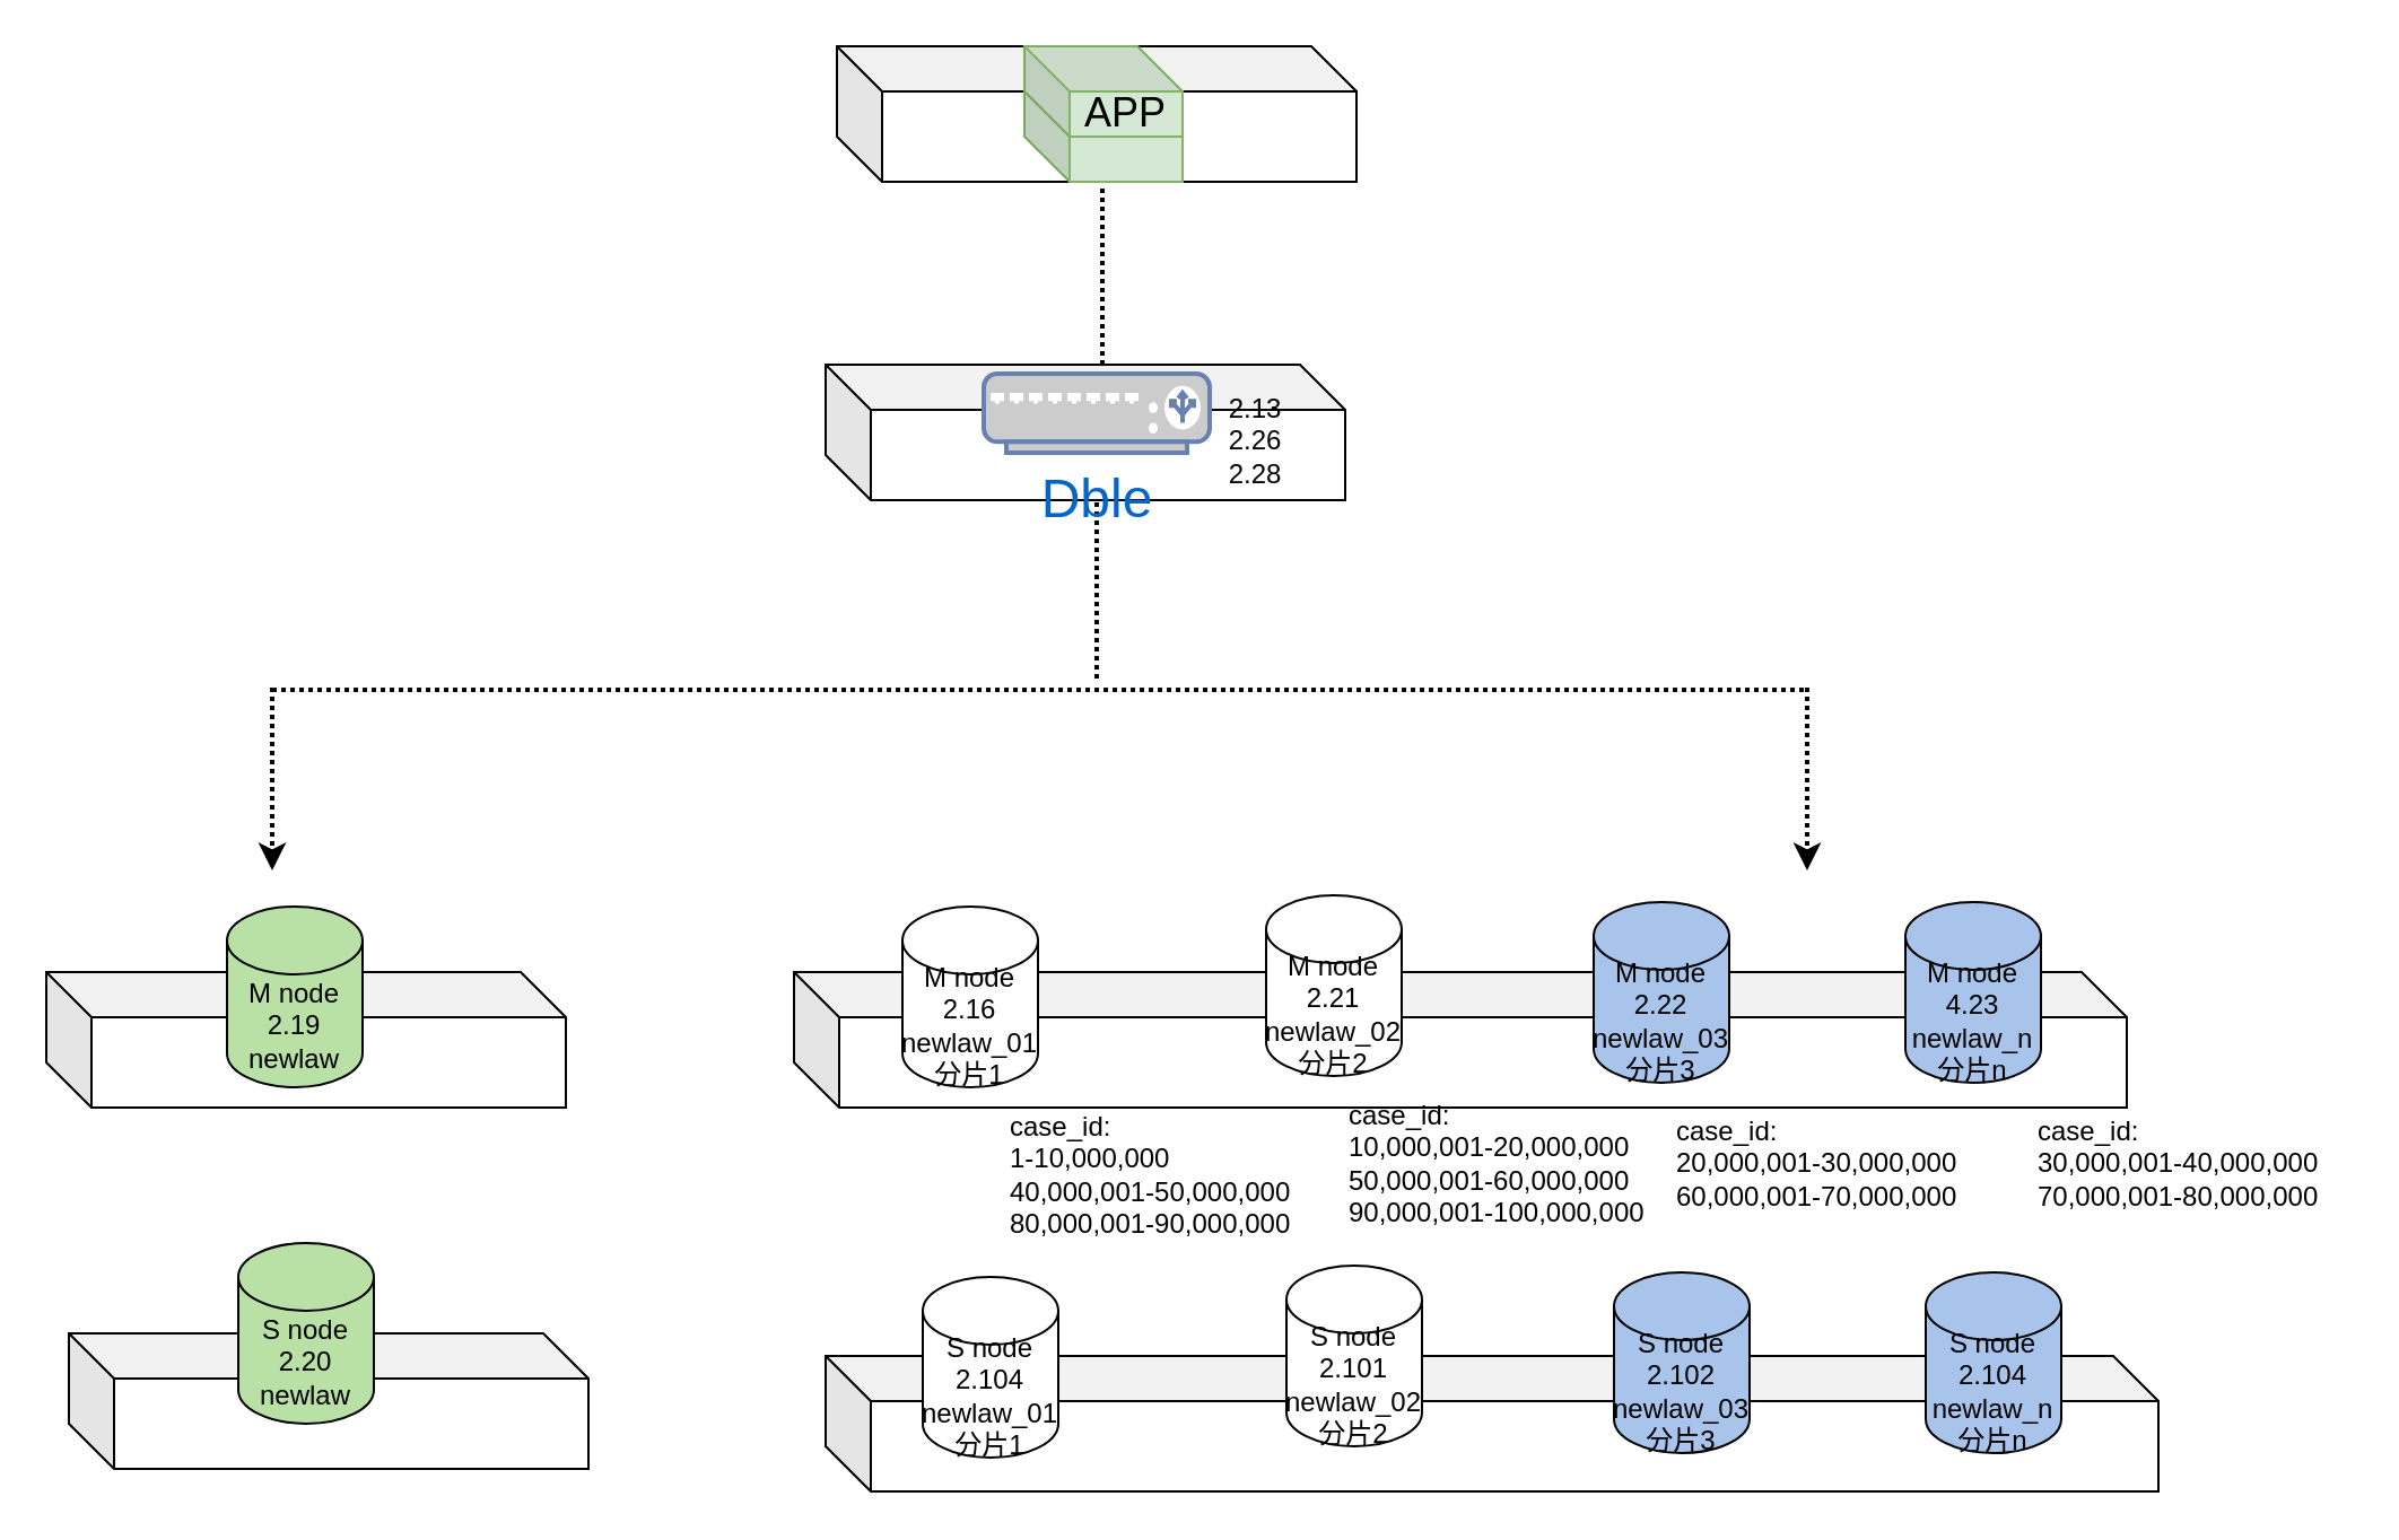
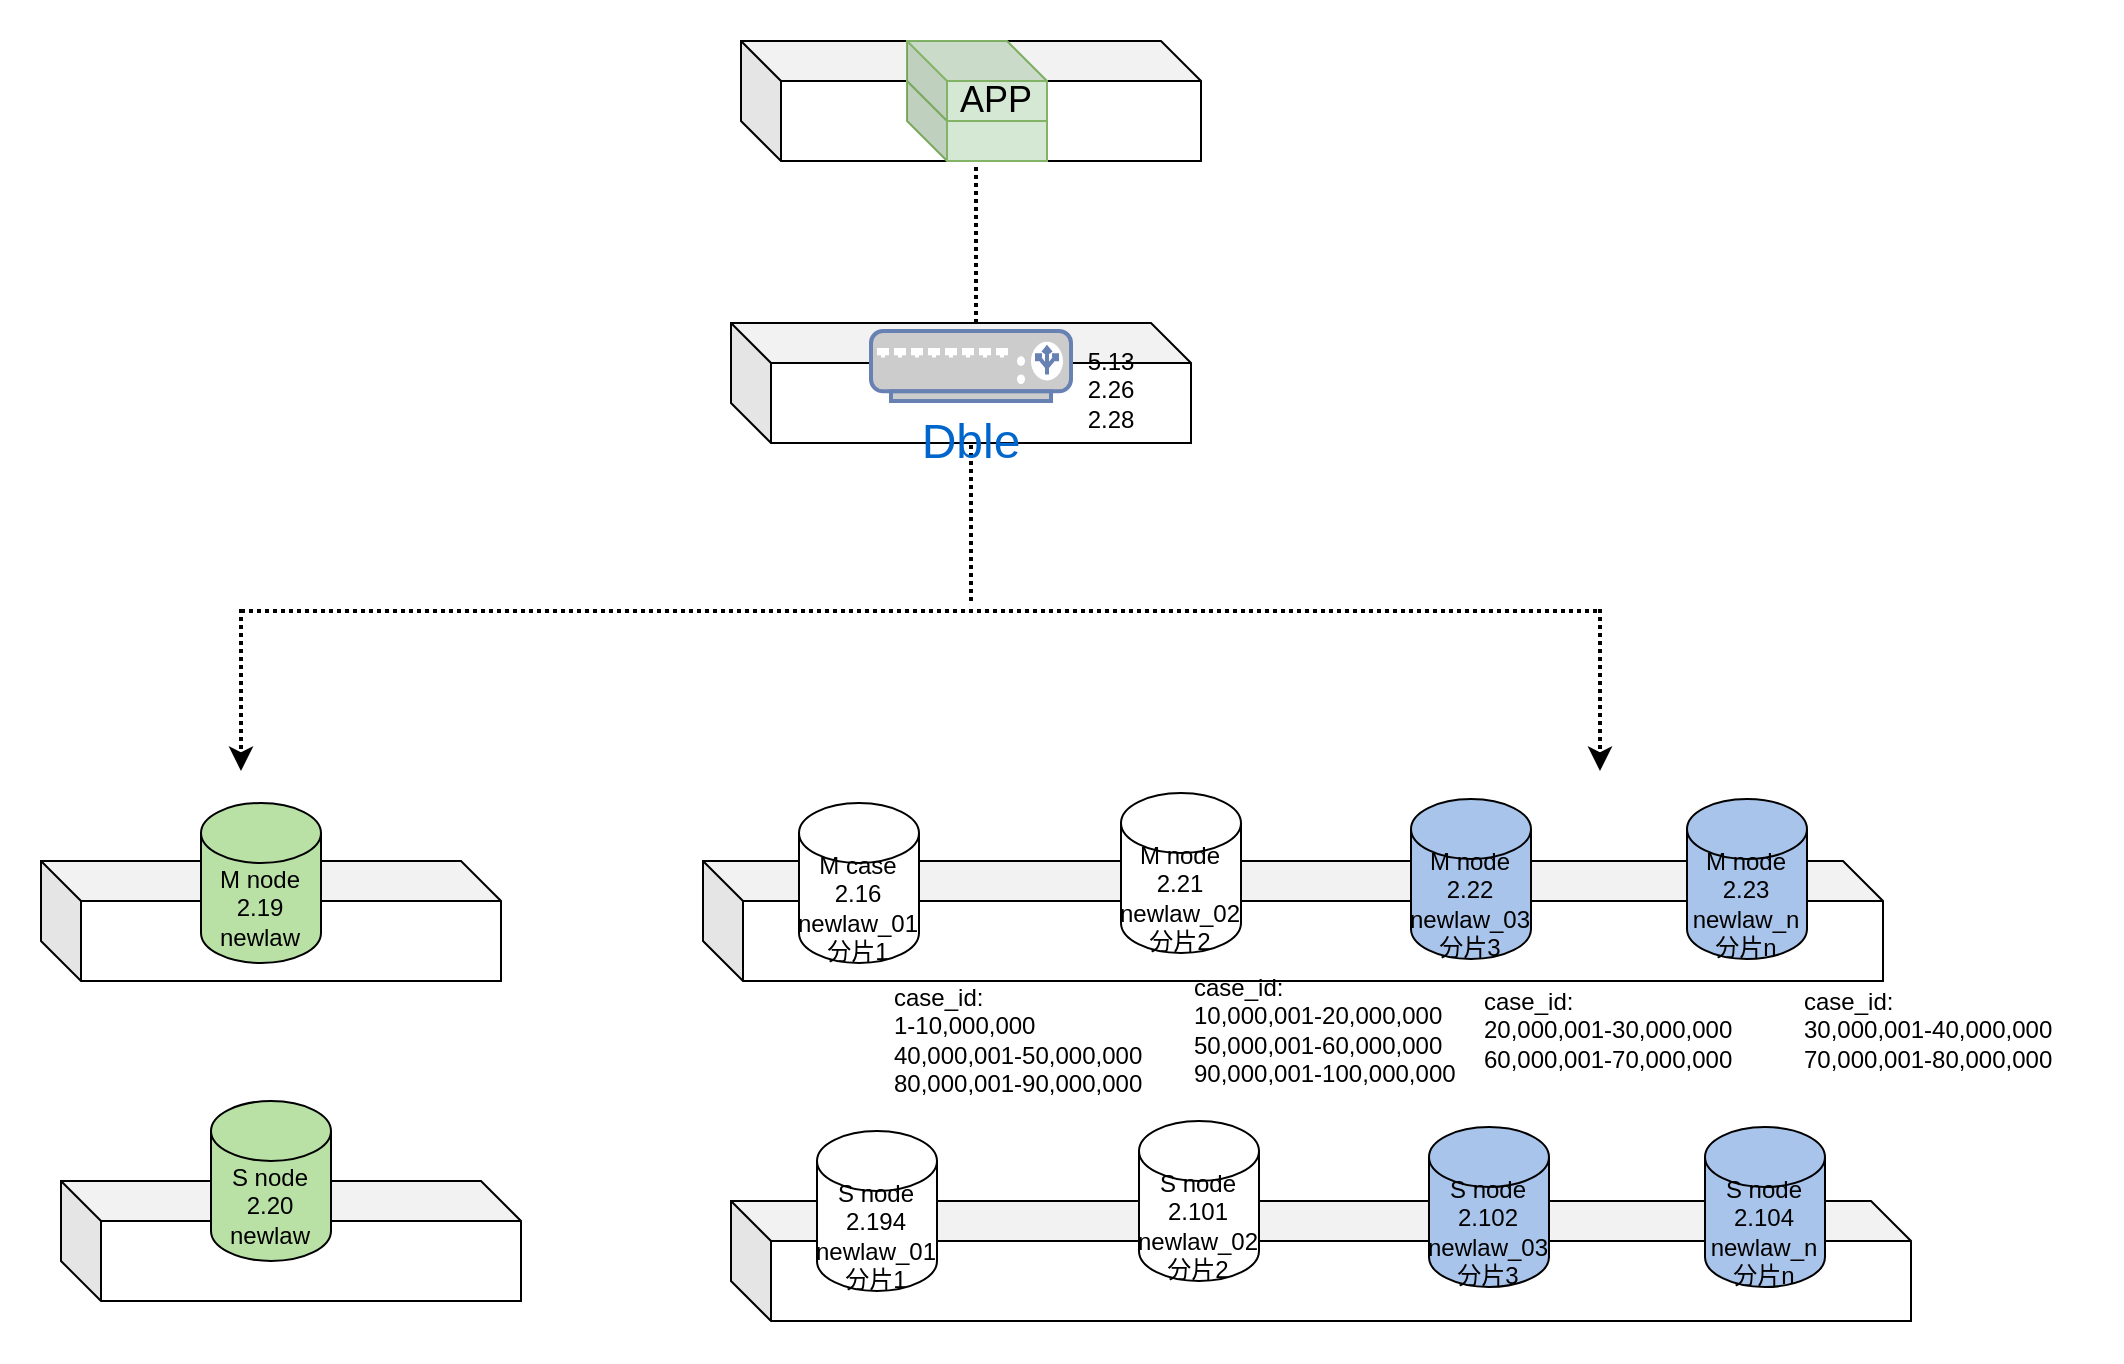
  <mxCell id="0" />
  <mxCell id="1" parent="0" />
  <mxCell id="2" value="" style="shape=cube;whiteSpace=wrap;html=1;boundedLbl=1;backgroundOutline=1;darkOpacity=0.05;darkOpacity2=0.1;" parent="1" vertex="1"><mxGeometry x="351" y="430" width="590" height="60" as="geometry" /></mxCell>
  <mxCell id="3" value="M node 2.21&lt;br&gt;newlaw_02&lt;br&gt;分片2" style="shape=cylinder3;whiteSpace=wrap;html=1;boundedLbl=1;backgroundOutline=1;size=15;" parent="1" vertex="1"><mxGeometry x="560" y="396" width="60" height="80" as="geometry" /></mxCell>
  <mxCell id="4" value="M node 2.22&lt;br&gt;newlaw_03&lt;br&gt;分片3" style="shape=cylinder3;whiteSpace=wrap;html=1;boundedLbl=1;backgroundOutline=1;size=15;fillColor=#A9C4EB;" parent="1" vertex="1"><mxGeometry x="705" y="399" width="60" height="80" as="geometry" /></mxCell>
- <mxCell id="5" value="M node 4.23&lt;br&gt;newlaw_n&lt;br&gt;分片n" style="shape=cylinder3;whiteSpace=wrap;html=1;boundedLbl=1;backgroundOutline=1;size=15;fillColor=#A9C4EB;" parent="1" vertex="1"><mxGeometry x="843" y="399" width="60" height="80" as="geometry" /></mxCell>
- <mxCell id="6" value="M node 2.16&lt;br&gt;newlaw_01&lt;br&gt;分片1" style="shape=cylinder3;whiteSpace=wrap;html=1;boundedLbl=1;backgroundOutline=1;size=15;" parent="1" vertex="1"><mxGeometry x="399" y="401" width="60" height="80" as="geometry" /></mxCell>
+ <mxCell id="5" value="M node 2.23&lt;br&gt;newlaw_n&lt;br&gt;分片n" style="shape=cylinder3;whiteSpace=wrap;html=1;boundedLbl=1;backgroundOutline=1;size=15;fillColor=#A9C4EB;" parent="1" vertex="1"><mxGeometry x="843" y="399" width="60" height="80" as="geometry" /></mxCell>
+ <mxCell id="6" value="M case 2.16&lt;br&gt;newlaw_01&lt;br&gt;分片1" style="shape=cylinder3;whiteSpace=wrap;html=1;boundedLbl=1;backgroundOutline=1;size=15;" parent="1" vertex="1"><mxGeometry x="399" y="401" width="60" height="80" as="geometry" /></mxCell>
  <mxCell id="7" value="" style="shape=cube;whiteSpace=wrap;html=1;boundedLbl=1;backgroundOutline=1;darkOpacity=0.05;darkOpacity2=0.1;" parent="1" vertex="1"><mxGeometry x="20" y="430" width="230" height="60" as="geometry" /></mxCell>
  <mxCell id="8" value="M node 2.19&lt;br&gt;newlaw" style="shape=cylinder3;whiteSpace=wrap;html=1;boundedLbl=1;backgroundOutline=1;size=15;fillColor=#B9E0A5;" parent="1" vertex="1"><mxGeometry x="100" y="401" width="60" height="80" as="geometry" /></mxCell>
  <mxCell id="9" value="case_id:&lt;br&gt;1-10,000,000&lt;br&gt;40,000,001-50,000,000&lt;br&gt;80,000,001-90,000,000" style="text;html=1;resizable=0;autosize=1;align=left;verticalAlign=middle;points=[];fillColor=none;strokeColor=none;rounded=0;" parent="1" vertex="1"><mxGeometry x="445" y="490" width="140" height="60" as="geometry" /></mxCell>
  <mxCell id="10" value="case_id:&lt;br&gt;10,000,001-20,000,000&lt;br&gt;50,000,001-60,000,000&lt;br&gt;90,000,001-100,000,000" style="text;html=1;resizable=0;autosize=1;align=left;verticalAlign=middle;points=[];fillColor=none;strokeColor=none;rounded=0;" parent="1" vertex="1"><mxGeometry x="595" y="485" width="150" height="60" as="geometry" /></mxCell>
  <mxCell id="11" value="case_id:&lt;br&gt;20,000,001-30,000,000&lt;br&gt;60,000,001-70,000,000" style="text;html=1;resizable=0;autosize=1;align=left;verticalAlign=middle;points=[];fillColor=none;strokeColor=none;rounded=0;" parent="1" vertex="1"><mxGeometry x="740" y="490" width="140" height="50" as="geometry" /></mxCell>
  <mxCell id="12" value="case_id:&lt;br&gt;30,000,001-40,000,000&lt;br&gt;70,000,001-80,000,000" style="text;html=1;resizable=0;autosize=1;align=left;verticalAlign=middle;points=[];fillColor=none;strokeColor=none;rounded=0;" parent="1" vertex="1"><mxGeometry x="900" y="490" width="140" height="50" as="geometry" /></mxCell>
  <mxCell id="13" value="" style="shape=cube;whiteSpace=wrap;html=1;boundedLbl=1;backgroundOutline=1;darkOpacity=0.05;darkOpacity2=0.1;" parent="1" vertex="1"><mxGeometry x="30" y="590" width="230" height="60" as="geometry" /></mxCell>
  <mxCell id="14" value="S node 2.20&lt;br&gt;newlaw" style="shape=cylinder3;whiteSpace=wrap;html=1;boundedLbl=1;backgroundOutline=1;size=15;fillColor=#B9E0A5;" parent="1" vertex="1"><mxGeometry x="105" y="550" width="60" height="80" as="geometry" /></mxCell>
  <mxCell id="15" value="" style="shape=cube;whiteSpace=wrap;html=1;boundedLbl=1;backgroundOutline=1;darkOpacity=0.05;darkOpacity2=0.1;" parent="1" vertex="1"><mxGeometry x="365" y="600" width="590" height="60" as="geometry" /></mxCell>
  <mxCell id="16" value="S node 2.101&lt;br&gt;newlaw_02&lt;br&gt;分片2" style="shape=cylinder3;whiteSpace=wrap;html=1;boundedLbl=1;backgroundOutline=1;size=15;" parent="1" vertex="1"><mxGeometry x="569" y="560" width="60" height="80" as="geometry" /></mxCell>
  <mxCell id="17" value="S node 2.102&lt;br&gt;newlaw_03&lt;br&gt;分片3" style="shape=cylinder3;whiteSpace=wrap;html=1;boundedLbl=1;backgroundOutline=1;size=15;fillColor=#A9C4EB;" parent="1" vertex="1"><mxGeometry x="714" y="563" width="60" height="80" as="geometry" /></mxCell>
  <mxCell id="18" value="S node 2.104&lt;br&gt;newlaw_n&lt;br&gt;分片n" style="shape=cylinder3;whiteSpace=wrap;html=1;boundedLbl=1;backgroundOutline=1;size=15;fillColor=#A9C4EB;" parent="1" vertex="1"><mxGeometry x="852" y="563" width="60" height="80" as="geometry" /></mxCell>
- <mxCell id="19" value="S node 2.104&lt;br&gt;newlaw_01&lt;br&gt;分片1" style="shape=cylinder3;whiteSpace=wrap;html=1;boundedLbl=1;backgroundOutline=1;size=15;" parent="1" vertex="1"><mxGeometry x="408" y="565" width="60" height="80" as="geometry" /></mxCell>
+ <mxCell id="19" value="S node 2.194&lt;br&gt;newlaw_01&lt;br&gt;分片1" style="shape=cylinder3;whiteSpace=wrap;html=1;boundedLbl=1;backgroundOutline=1;size=15;" parent="1" vertex="1"><mxGeometry x="408" y="565" width="60" height="80" as="geometry" /></mxCell>
  <mxCell id="20" value="" style="endArrow=none;html=1;rounded=0;dashed=1;strokeWidth=2;dashPattern=1 1;" parent="1" edge="1"><mxGeometry width="50" height="50" relative="1" as="geometry"><mxPoint x="120" y="305" as="sourcePoint" /><mxPoint x="800" y="305" as="targetPoint" /></mxGeometry></mxCell>
  <mxCell id="21" value="" style="endArrow=classic;html=1;rounded=0;strokeWidth=2;dashed=1;dashPattern=1 1;" parent="1" edge="1"><mxGeometry width="50" height="50" relative="1" as="geometry"><mxPoint x="120" y="304" as="sourcePoint" /><mxPoint x="120" y="385" as="targetPoint" /></mxGeometry></mxCell>
  <mxCell id="22" value="" style="endArrow=classic;html=1;rounded=0;strokeWidth=2;dashed=1;dashPattern=1 1;" parent="1" edge="1"><mxGeometry width="50" height="50" relative="1" as="geometry"><mxPoint x="799.5" y="304" as="sourcePoint" /><mxPoint x="799.5" y="385" as="targetPoint" /></mxGeometry></mxCell>
  <mxCell id="23" value="" style="shape=cube;whiteSpace=wrap;html=1;boundedLbl=1;backgroundOutline=1;darkOpacity=0.05;darkOpacity2=0.1;" parent="1" vertex="1"><mxGeometry x="365" y="161" width="230" height="60" as="geometry" /></mxCell>
  <mxCell id="24" value="" style="shape=cube;whiteSpace=wrap;html=1;boundedLbl=1;backgroundOutline=1;darkOpacity=0.05;darkOpacity2=0.1;" parent="1" vertex="1"><mxGeometry x="370" y="20" width="230" height="60" as="geometry" /></mxCell>
  <mxCell id="25" value="" style="shape=cube;whiteSpace=wrap;html=1;boundedLbl=1;backgroundOutline=1;darkOpacity=0.05;darkOpacity2=0.1;fillColor=#d5e8d4;strokeColor=#82b366;" parent="1" vertex="1"><mxGeometry x="453" y="40" width="70" height="40" as="geometry" /></mxCell>
  <mxCell id="26" value="&lt;font style=&quot;font-size: 18px&quot;&gt;APP&lt;/font&gt;" style="shape=cube;whiteSpace=wrap;html=1;boundedLbl=1;backgroundOutline=1;darkOpacity=0.05;darkOpacity2=0.1;fillColor=#d5e8d4;strokeColor=#82b366;" parent="1" vertex="1"><mxGeometry x="453" y="20" width="70" height="40" as="geometry" /></mxCell>
  <mxCell id="27" value="" style="endArrow=none;dashed=1;html=1;dashPattern=1 1;strokeWidth=2;rounded=0;fontSize=18;fontColor=#000000;" parent="1" edge="1"><mxGeometry width="50" height="50" relative="1" as="geometry"><mxPoint x="485" y="300" as="sourcePoint" /><mxPoint x="485" y="221" as="targetPoint" /></mxGeometry></mxCell>
  <mxCell id="28" value="" style="endArrow=none;dashed=1;html=1;dashPattern=1 1;strokeWidth=2;rounded=0;fontSize=18;fontColor=#000000;" parent="1" edge="1"><mxGeometry width="50" height="50" relative="1" as="geometry"><mxPoint x="487.5" y="161" as="sourcePoint" /><mxPoint x="487.5" y="82" as="targetPoint" /></mxGeometry></mxCell>
  <mxCell id="29" value="&lt;font style=&quot;font-size: 24px&quot;&gt;Dble&lt;/font&gt;" style="fontColor=#0066CC;verticalAlign=top;verticalLabelPosition=bottom;labelPosition=center;align=center;html=1;outlineConnect=0;fillColor=#CCCCCC;strokeColor=#6881B3;gradientColor=none;gradientDirection=north;strokeWidth=2;shape=mxgraph.networks.load_balancer;" vertex="1" parent="1"><mxGeometry x="435" y="165" width="100" height="35" as="geometry" /></mxCell>
- <mxCell id="30" value="2.13&lt;br&gt;2.26&lt;br&gt;2.28" style="text;html=1;resizable=0;autosize=1;align=center;verticalAlign=middle;points=[];fillColor=none;strokeColor=none;rounded=0;fontSize=12;" vertex="1" parent="1"><mxGeometry x="535" y="170" width="40" height="50" as="geometry" /></mxCell>
+ <mxCell id="30" value="5.13&lt;br&gt;2.26&lt;br&gt;2.28" style="text;html=1;resizable=0;autosize=1;align=center;verticalAlign=middle;points=[];fillColor=none;strokeColor=none;rounded=0;fontSize=12;" vertex="1" parent="1"><mxGeometry x="535" y="170" width="40" height="50" as="geometry" /></mxCell>
